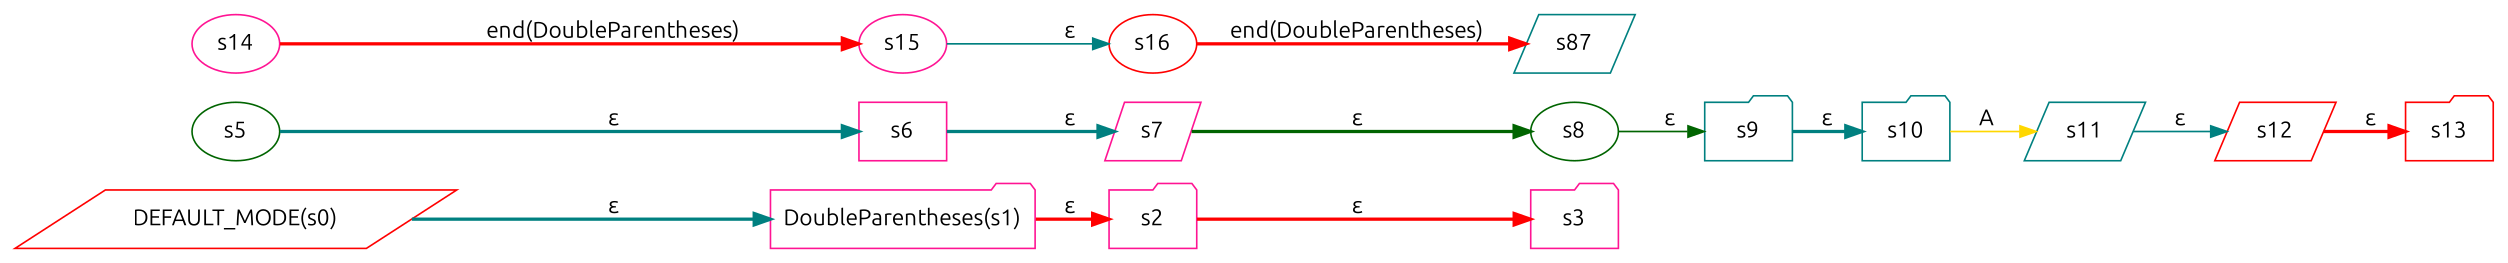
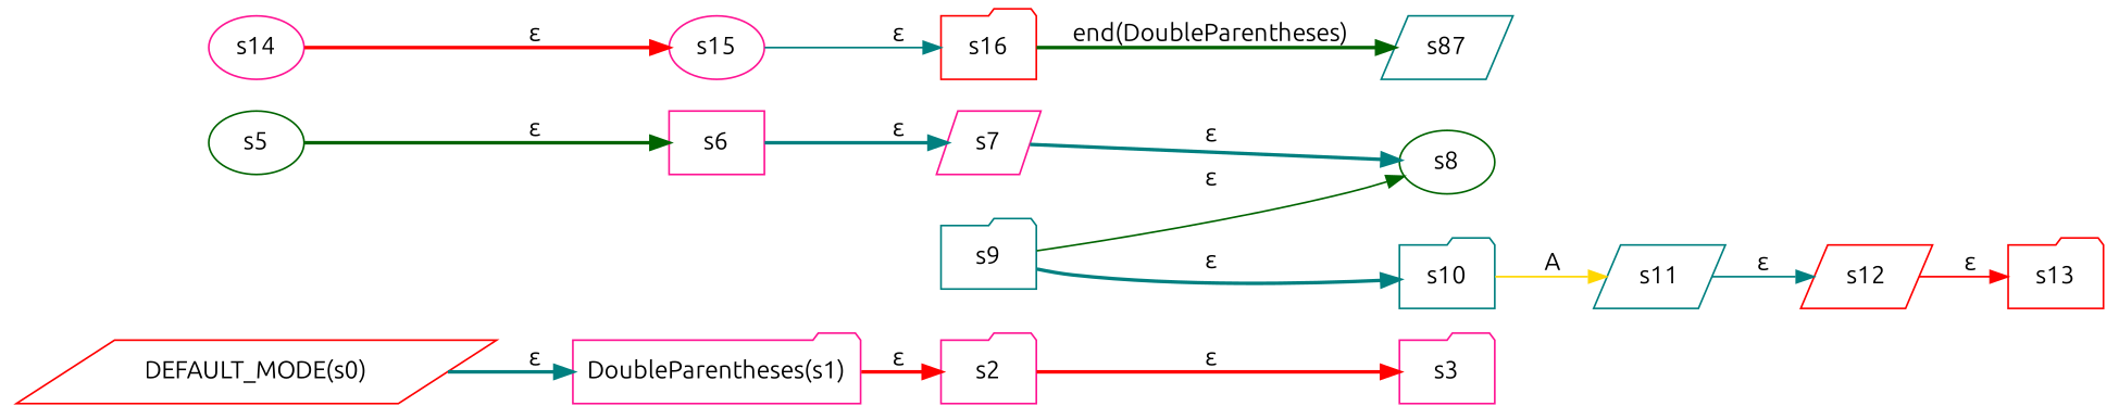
  digraph {
    fontname=Ubuntu
    rankdir=LR
    node [color=deeppink fontname=Ubuntu shape=folder]
    edge [color=teal fontname=Ubuntu style=bold]
    "DEFAULT_MODE(s0)" [color=red shape=parallelogram]
    "DoubleParentheses(s1)"
    s2
    s3
    s5 [color=darkgreen shape=ellipse]
    s6 [shape=box]
    s7 [shape=parallelogram]
    s8 [color=darkgreen shape=ellipse]
    s9 [color=teal]
    s10 [color=teal]
    s11 [color=teal shape=parallelogram]
    s12 [color=red shape=parallelogram]
    s13 [color=red]
    s14 [shape=ellipse]
    s15 [shape=ellipse]
-   s16 [color=red shape=ellipse]
+   s16 [color=red]
    n17 [color=teal label=s87 shape=parallelogram]
    "DEFAULT_MODE(s0)" -> "DoubleParentheses(s1)" [label="ε"]
    "DoubleParentheses(s1)" -> s2 [color=red label="ε"]
    s2 -> s3 [color=red label="ε"]
-   s5 -> s6 [label="ε"]
+   s5 -> s6 [color=darkgreen label="ε"]
    s6 -> s7 [label="ε"]
-   s7 -> s8 [color=darkgreen label="ε"]
-   s8 -> s9 [color=darkgreen label="ε" style=solid]
+   s7 -> s8 [label="ε"]
+   s9 -> s8 [color=darkgreen label="ε" style=solid]
    s9 -> s10 [label="ε"]
    s10 -> s11 [color=gold label=A style=""]
    s11 -> s12 [label="ε" style=solid]
-   s12 -> s13 [color=red label="ε"]
-   s14 -> s15 [color=red label="end(DoubleParentheses)"]
+   s12 -> s13 [color=red label="ε" style=solid]
+   s14 -> s15 [color=red label="ε"]
    s15 -> s16 [label="ε" style=solid]
-   s16 -> n17 [color=red label="end(DoubleParentheses)"]
+   s16 -> n17 [color=darkgreen label="end(DoubleParentheses)"]
  }
